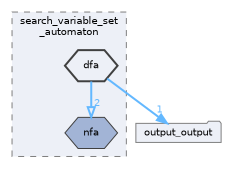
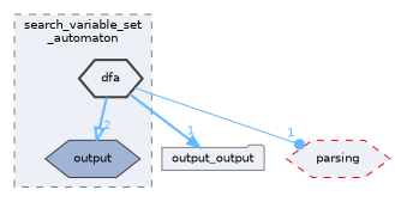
  digraph {
    compound=true
    node [color=grey25 fillcolor="#edf0f7" fontname=Helvetica fontsize=10 shape=hexagon style=filled]
    edge [color=steelblue1 fontcolor=steelblue1 fontname=Helvetica fontsize=10 headlabel=1 labeldistance=1.5 labelfontname=Helvetica labelfontsize=10 style=bold]
-   n1 [fillcolor="#a2b4d6" height=0.2 label=nfa width=0.4]
+   n1 [fillcolor="#a2b4d6" height=0.2 label=output width=0.4]
    n2 [height=0.2 label=dfa style="filled,bold" width=0.4]
    n3 [color=grey50 height=0.2 label=output_output shape=folder width=0.4]
+   n4 [color=red height=0.2 label=parsing style="filled,dashed" width=0.4]
    subgraph cluster_1 {
      bgcolor="#edf0f7"
      fontname=Helvetica
      fontsize=10
      label="search_variable_set\l_automaton"
      pencolor=grey50
      style="filled,dashed"
      n1
      n2
    }
    n2 -> n1 [arrowhead=onormal headlabel=2]
    n2 -> n3 [arrowhead=normal]
+   n2 -> n4 [arrowhead=dot style=solid]
  }
